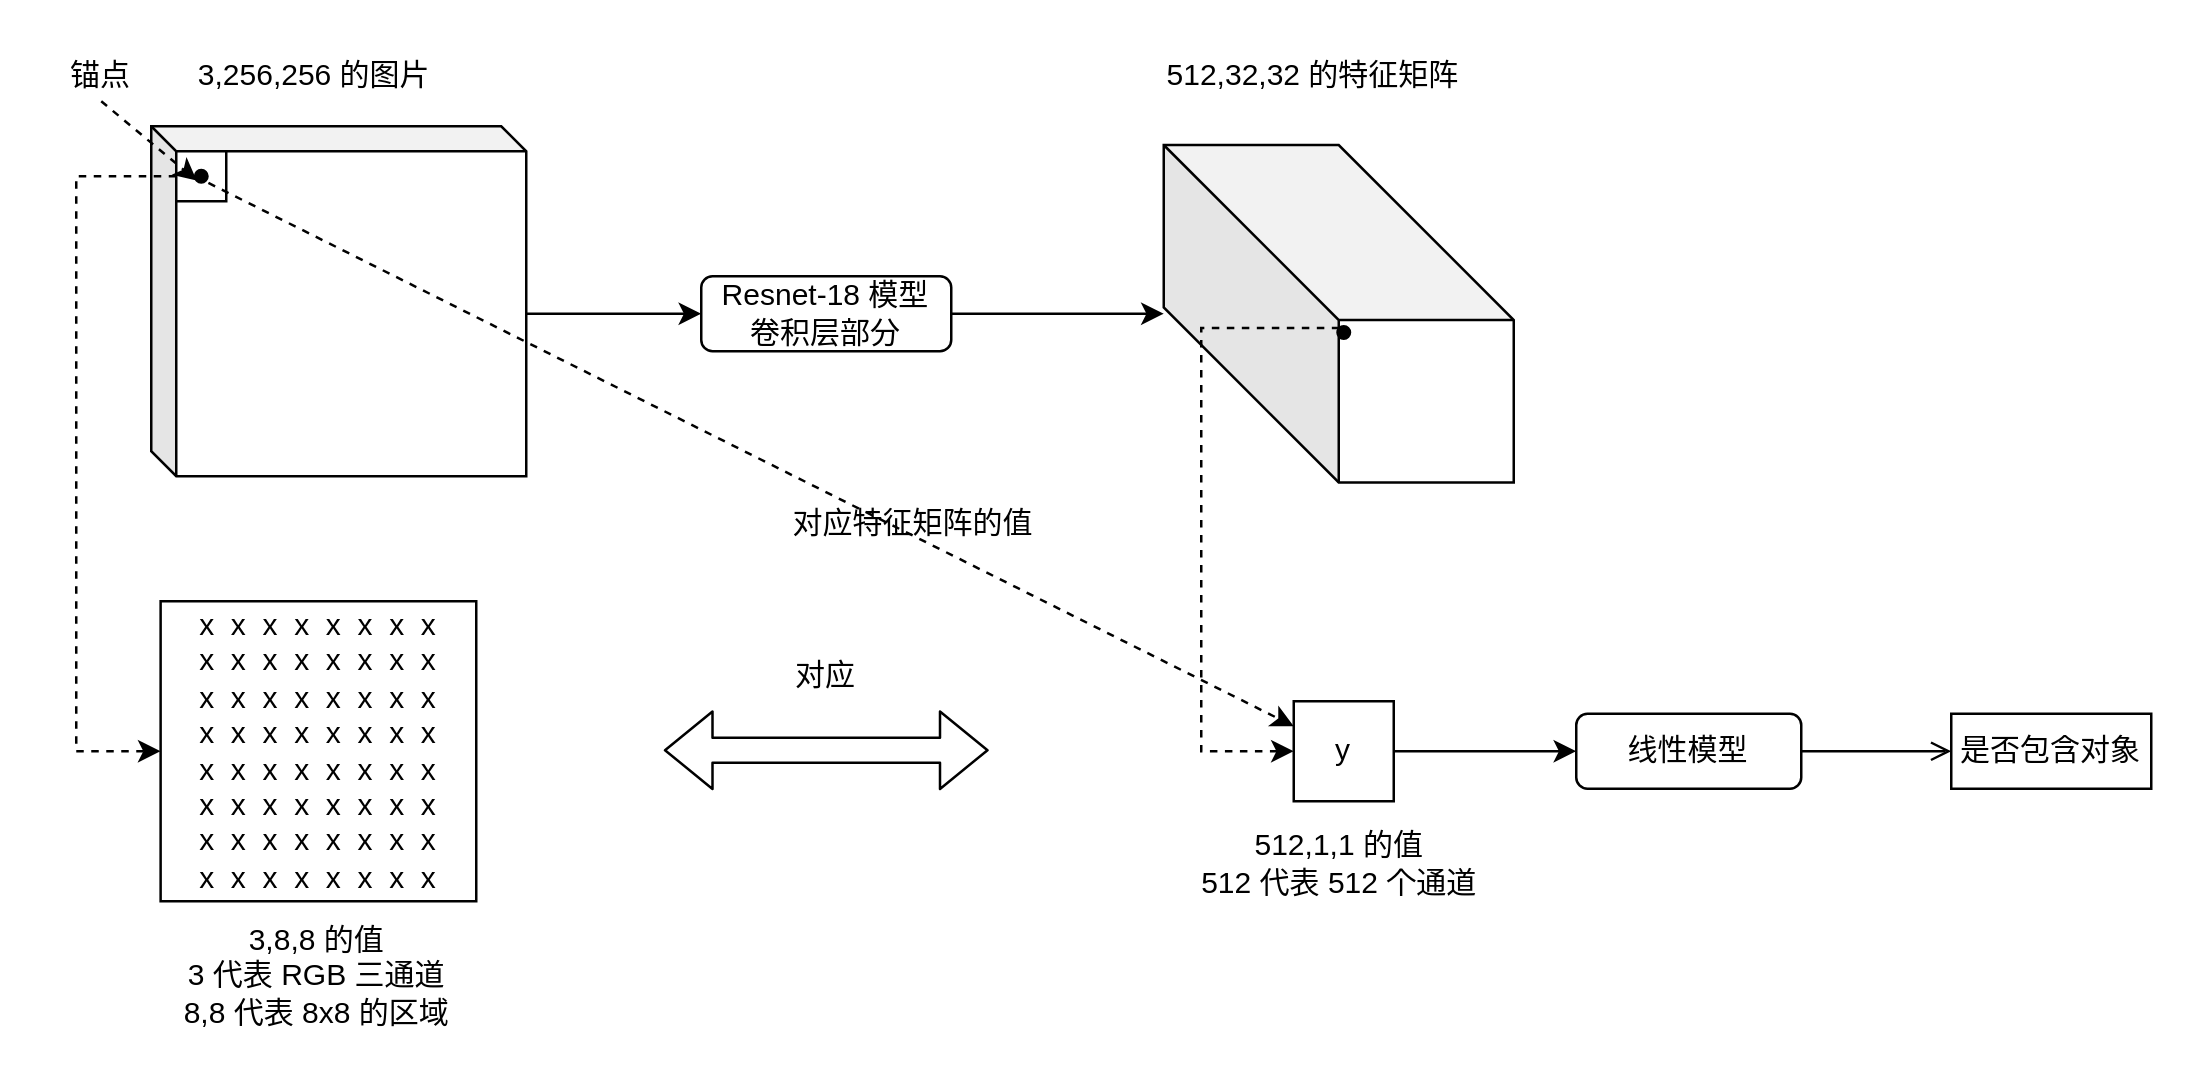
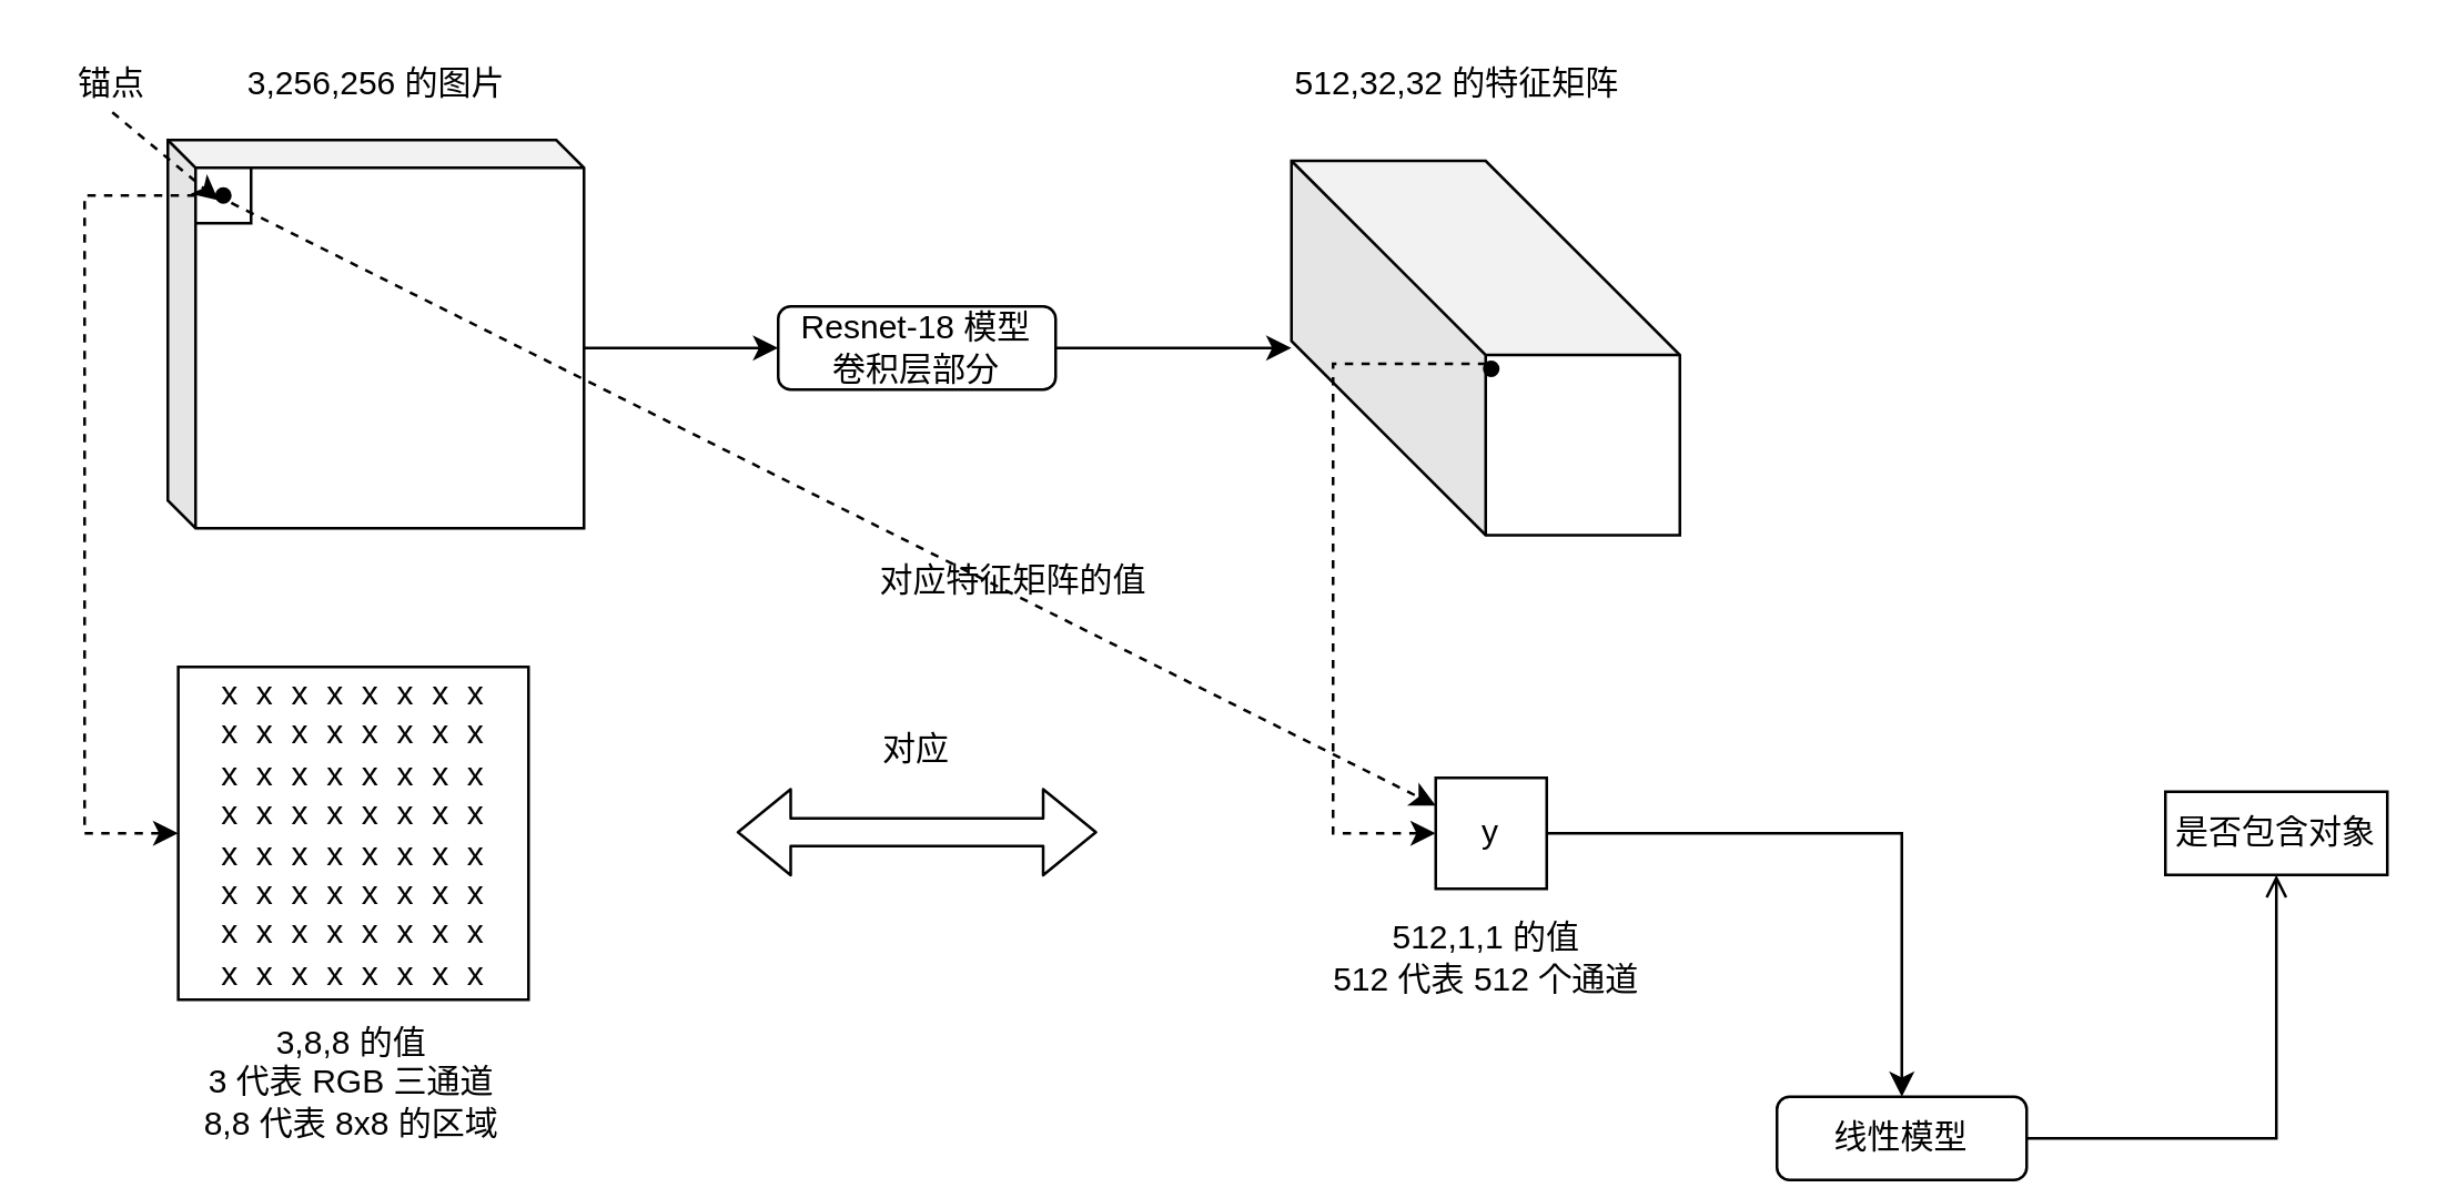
  <mxCell id="0" />
  <mxCell id="1" parent="0" />
  <mxCell id="2" style="edgeStyle=orthogonalEdgeStyle;rounded=0;orthogonalLoop=1;jettySize=auto;html=1;exitX=0;exitY=0;exitDx=150;exitDy=75;exitPerimeter=0;" parent="1" source="3" target="5" edge="1"><mxGeometry relative="1" as="geometry" /></mxCell>
  <mxCell id="3" value="" style="shape=cube;whiteSpace=wrap;html=1;boundedLbl=1;backgroundOutline=1;darkOpacity=0.05;darkOpacity2=0.1;size=10;" parent="1" vertex="1"><mxGeometry x="60" y="50" width="150" height="140" as="geometry" /></mxCell>
  <mxCell id="4" style="edgeStyle=orthogonalEdgeStyle;rounded=0;orthogonalLoop=1;jettySize=auto;html=1;exitX=1;exitY=0.5;exitDx=0;exitDy=0;" parent="1" source="5" target="7" edge="1"><mxGeometry relative="1" as="geometry" /></mxCell>
  <mxCell id="5" value="Resnet-18 模型&lt;br&gt;卷积层部分" style="rounded=1;whiteSpace=wrap;html=1;" parent="1" vertex="1"><mxGeometry x="280" y="110" width="100" height="30" as="geometry" /></mxCell>
- <mxCell id="6" value="3,256,256 的图片" style="text;html=1;strokeColor=none;fillColor=none;align=center;verticalAlign=middle;whiteSpace=wrap;rounded=0;" parent="1" vertex="1"><mxGeometry x="77.5" y="20" width="95" height="20" as="geometry" /></mxCell>
+ <mxCell id="6" value="3,256,256 的图片" style="text;html=1;strokeColor=none;fillColor=none;align=center;verticalAlign=middle;whiteSpace=wrap;rounded=0;" parent="1" vertex="1"><mxGeometry x="87.5" y="20" width="95" height="20" as="geometry" /></mxCell>
  <mxCell id="7" value="" style="shape=cube;whiteSpace=wrap;html=1;boundedLbl=1;backgroundOutline=1;darkOpacity=0.05;darkOpacity2=0.1;size=70;" parent="1" vertex="1"><mxGeometry x="465" y="57.5" width="140" height="135" as="geometry" /></mxCell>
  <mxCell id="8" value="512,32,32 的特征矩阵" style="text;html=1;strokeColor=none;fillColor=none;align=center;verticalAlign=middle;whiteSpace=wrap;rounded=0;" parent="1" vertex="1"><mxGeometry x="465" y="20" width="120" height="20" as="geometry" /></mxCell>
  <mxCell id="9" style="edgeStyle=orthogonalEdgeStyle;rounded=0;orthogonalLoop=1;jettySize=auto;html=1;exitX=0;exitY=0.5;exitDx=0;exitDy=0;entryX=0;entryY=0.5;entryDx=0;entryDy=0;dashed=1;" parent="1" source="10" target="11" edge="1"><mxGeometry relative="1" as="geometry"><Array as="points"><mxPoint x="30" y="70" /><mxPoint x="30" y="300" /></Array></mxGeometry></mxCell>
  <mxCell id="10" value="" style="rounded=0;whiteSpace=wrap;html=1;" parent="1" vertex="1"><mxGeometry x="70" y="60" width="20" height="20" as="geometry" /></mxCell>
  <mxCell id="11" value="x&amp;nbsp; x&amp;nbsp; x&amp;nbsp; x&amp;nbsp; x&amp;nbsp; x&amp;nbsp; x&amp;nbsp; x&lt;br&gt;x&amp;nbsp; x&amp;nbsp; x&amp;nbsp; x&amp;nbsp; x&amp;nbsp; x&amp;nbsp; x&amp;nbsp; x&lt;br&gt;x&amp;nbsp; x&amp;nbsp; x&amp;nbsp; x&amp;nbsp; x&amp;nbsp; x&amp;nbsp; x&amp;nbsp; x&lt;br&gt;x&amp;nbsp; x&amp;nbsp; x&amp;nbsp; x&amp;nbsp; x&amp;nbsp; x&amp;nbsp; x&amp;nbsp; x&lt;br&gt;x&amp;nbsp; x&amp;nbsp; x&amp;nbsp; x&amp;nbsp; x&amp;nbsp; x&amp;nbsp; x&amp;nbsp; x&lt;br&gt;x&amp;nbsp; x&amp;nbsp; x&amp;nbsp; x&amp;nbsp; x&amp;nbsp; x&amp;nbsp; x&amp;nbsp; x&lt;br&gt;x&amp;nbsp; x&amp;nbsp; x&amp;nbsp; x&amp;nbsp; x&amp;nbsp; x&amp;nbsp; x&amp;nbsp; x&lt;br&gt;x&amp;nbsp; x&amp;nbsp; x&amp;nbsp; x&amp;nbsp; x&amp;nbsp; x&amp;nbsp; x&amp;nbsp; x" style="rounded=0;whiteSpace=wrap;html=1;" parent="1" vertex="1"><mxGeometry x="63.75" y="240" width="126.25" height="120" as="geometry" /></mxCell>
  <mxCell id="12" value="3,8,8 的值&lt;br&gt;3 代表 RGB 三通道&lt;br&gt;8,8 代表 8x8 的区域" style="text;html=1;strokeColor=none;fillColor=none;align=center;verticalAlign=middle;whiteSpace=wrap;rounded=0;" parent="1" vertex="1"><mxGeometry x="60.32" y="370" width="133.12" height="40" as="geometry" /></mxCell>
  <mxCell id="13" style="edgeStyle=orthogonalEdgeStyle;rounded=0;orthogonalLoop=1;jettySize=auto;html=1;exitX=1;exitY=0.5;exitDx=0;exitDy=0;" edge="1" parent="1" source="14" target="26"><mxGeometry relative="1" as="geometry" /></mxCell>
  <mxCell id="14" value="y" style="rounded=0;whiteSpace=wrap;html=1;" parent="1" vertex="1"><mxGeometry x="517" y="280" width="40" height="40" as="geometry" /></mxCell>
  <mxCell id="15" style="edgeStyle=orthogonalEdgeStyle;rounded=0;orthogonalLoop=1;jettySize=auto;html=1;exitX=0;exitY=0;exitDx=0;exitDy=0;entryX=0;entryY=0.5;entryDx=0;entryDy=0;dashed=1;" parent="1" source="16" target="14" edge="1"><mxGeometry relative="1" as="geometry"><Array as="points"><mxPoint x="480" y="131" /><mxPoint x="480" y="300" /></Array></mxGeometry></mxCell>
  <mxCell id="16" value="" style="ellipse;whiteSpace=wrap;html=1;aspect=fixed;fillColor=#000000;" parent="1" vertex="1"><mxGeometry x="534.5" y="130" width="5" height="5" as="geometry" /></mxCell>
  <mxCell id="17" value="512,1,1 的值&lt;br&gt;512 代表 512 个通道" style="text;html=1;strokeColor=none;fillColor=none;align=center;verticalAlign=middle;whiteSpace=wrap;rounded=0;" parent="1" vertex="1"><mxGeometry x="477.5" y="330" width="115" height="30" as="geometry" /></mxCell>
  <mxCell id="18" value="" style="shape=flexArrow;endArrow=classic;startArrow=classic;html=1;" parent="1" edge="1"><mxGeometry width="50" height="50" relative="1" as="geometry"><mxPoint x="265" y="299.58" as="sourcePoint" /><mxPoint x="395" y="299.58" as="targetPoint" /></mxGeometry></mxCell>
  <mxCell id="19" value="对应" style="text;html=1;strokeColor=none;fillColor=none;align=center;verticalAlign=middle;whiteSpace=wrap;rounded=0;" parent="1" vertex="1"><mxGeometry x="310" y="260" width="40" height="20" as="geometry" /></mxCell>
  <mxCell id="20" value="" style="ellipse;whiteSpace=wrap;html=1;aspect=fixed;fillColor=#000000;" parent="1" vertex="1"><mxGeometry x="77.5" y="67.5" width="5" height="5" as="geometry" /></mxCell>
  <mxCell id="21" value="锚点" style="text;html=1;strokeColor=none;fillColor=none;align=center;verticalAlign=middle;whiteSpace=wrap;rounded=0;" parent="1" vertex="1"><mxGeometry x="20" y="20" width="40" height="20" as="geometry" /></mxCell>
  <mxCell id="22" value="" style="endArrow=classic;html=1;exitX=0.5;exitY=1;exitDx=0;exitDy=0;entryX=0;entryY=1;entryDx=0;entryDy=0;dashed=1;" parent="1" source="21" target="20" edge="1"><mxGeometry width="50" height="50" relative="1" as="geometry"><mxPoint x="80" y="240" as="sourcePoint" /><mxPoint x="130" y="190" as="targetPoint" /></mxGeometry></mxCell>
  <mxCell id="23" value="" style="endArrow=classic;html=1;dashed=1;entryX=0;entryY=0.25;entryDx=0;entryDy=0;exitX=0;exitY=0.5;exitDx=0;exitDy=0;" parent="1" source="20" target="14" edge="1"><mxGeometry width="50" height="50" relative="1" as="geometry"><mxPoint x="90" y="160" as="sourcePoint" /><mxPoint x="140" y="110" as="targetPoint" /></mxGeometry></mxCell>
  <mxCell id="24" value="对应特征矩阵的值" style="text;html=1;strokeColor=none;fillColor=none;align=center;verticalAlign=middle;whiteSpace=wrap;rounded=0;" parent="1" vertex="1"><mxGeometry x="310" y="200" width="110" height="17.5" as="geometry" /></mxCell>
  <mxCell id="25" style="edgeStyle=orthogonalEdgeStyle;rounded=0;orthogonalLoop=1;jettySize=auto;html=1;exitX=1;exitY=0.5;exitDx=0;exitDy=0;endArrow=open;" edge="1" parent="1" source="26" target="27"><mxGeometry relative="1" as="geometry" /></mxCell>
- <mxCell id="26" value="线性模型" style="rounded=1;whiteSpace=wrap;html=1;" vertex="1" parent="1"><mxGeometry x="630" y="285" width="90" height="30" as="geometry" /></mxCell>
+ <mxCell id="26" value="线性模型" style="rounded=1;whiteSpace=wrap;html=1;" vertex="1" parent="1"><mxGeometry x="640" y="395" width="90" height="30" as="geometry" /></mxCell>
  <mxCell id="27" value="是否包含对象" style="rounded=0;whiteSpace=wrap;html=1;" vertex="1" parent="1"><mxGeometry x="780" y="285" width="80" height="30" as="geometry" /></mxCell>
